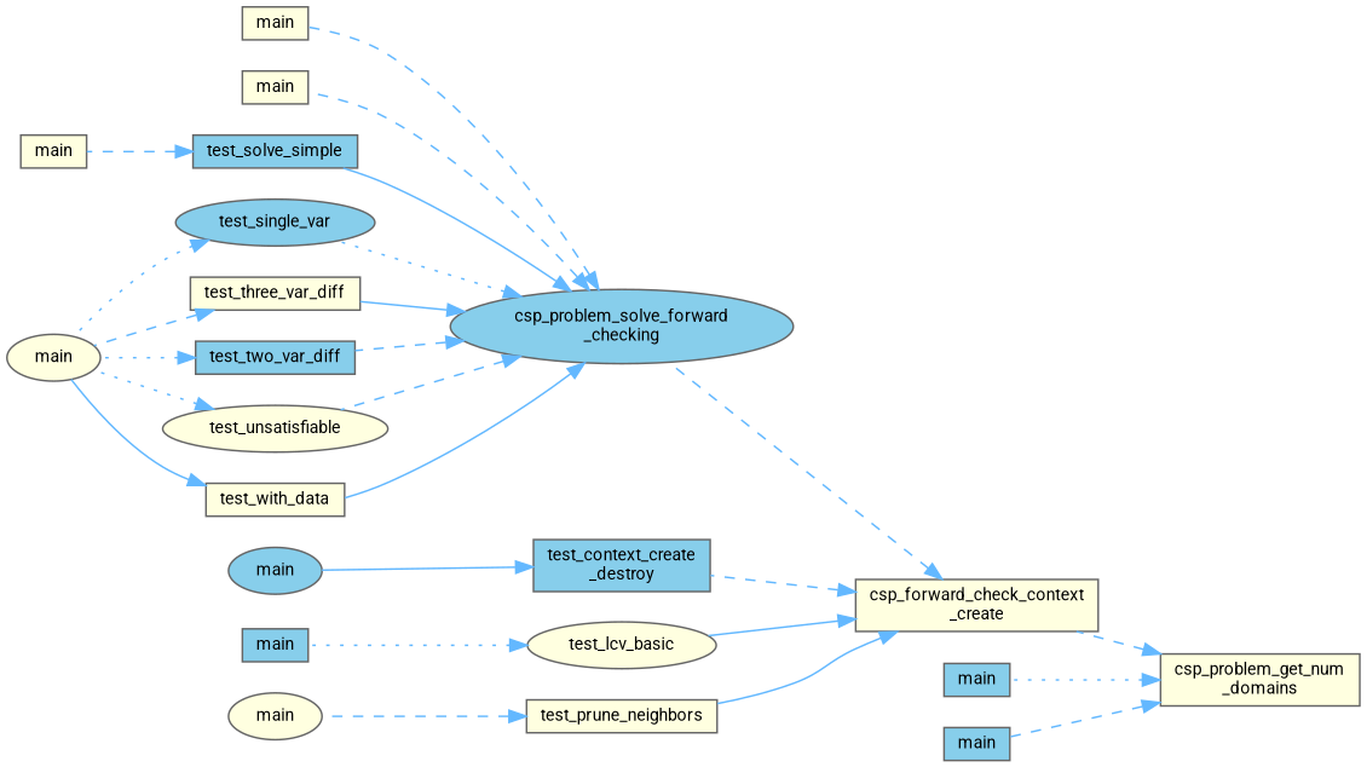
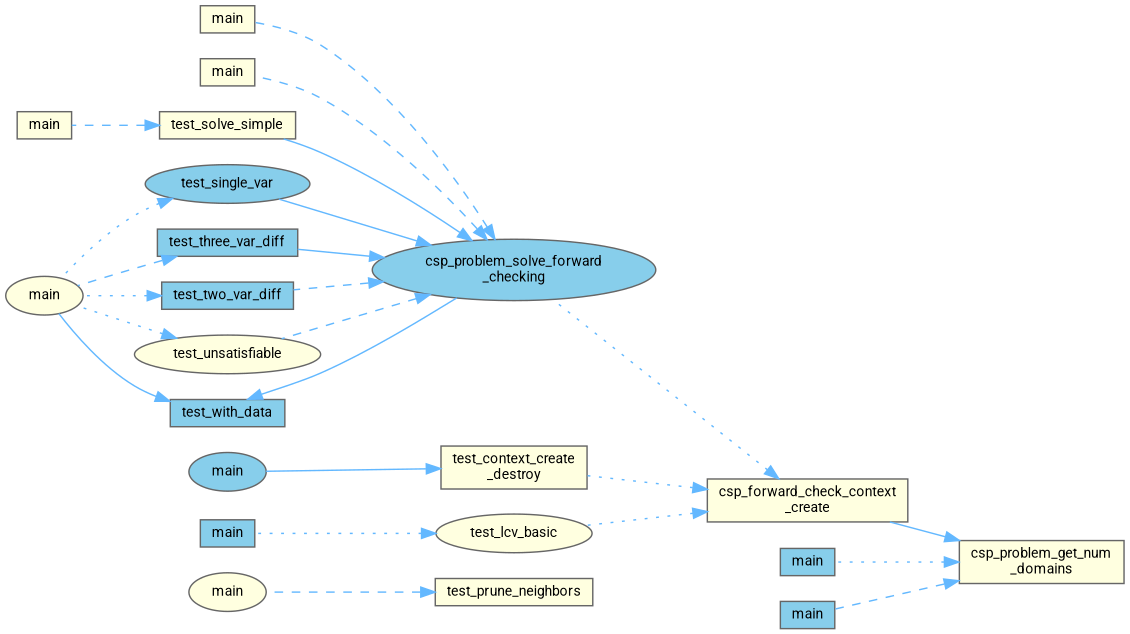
  digraph {
    rankdir=RL
    node [color=grey40 fillcolor=lightyellow fontname=Roboto fontsize=10 shape=box style=filled]
    edge [color=steelblue1 dir=back fontname=Roboto fontsize=10 labelfontname=Roboto labelfontsize=10 style=dotted]
    n1 [color=gray40 fontcolor=black height=0.2 label="csp_problem_get_num\l_domains" width=0.4]
    n2 [height=0.2 label="csp_forward_check_context\l_create" width=0.4]
    n3 [fillcolor=skyblue height=0.2 label=main width=0.4]
    n4 [fillcolor=skyblue height=0.2 label=main width=0.4]
    n5 [fillcolor=skyblue height=0.2 label="csp_problem_solve_forward\l_checking" shape=ellipse width=0.4]
-   n6 [fillcolor=skyblue height=0.2 label="test_context_create\l_destroy" width=0.4]
+   n6 [height=0.2 label="test_context_create\l_destroy" width=0.4]
    n7 [height=0.2 label=test_lcv_basic shape=ellipse width=0.4]
    n8 [height=0.2 label=test_prune_neighbors width=0.4]
    n9 [height=0.2 label=main width=0.4]
    n10 [height=0.2 label=main width=0.4]
    n11 [fillcolor=skyblue height=0.2 label=test_single_var shape=ellipse width=0.4]
-   n12 [fillcolor=skyblue height=0.2 label=test_solve_simple width=0.4]
-   n13 [height=0.2 label=test_three_var_diff width=0.4]
+   n12 [height=0.2 label=test_solve_simple width=0.4]
+   n13 [fillcolor=skyblue height=0.2 label=test_three_var_diff width=0.4]
    n14 [fillcolor=skyblue height=0.2 label=test_two_var_diff width=0.4]
    n15 [height=0.2 label=test_unsatisfiable shape=ellipse width=0.4]
-   n16 [height=0.2 label=test_with_data width=0.4]
+   n16 [fillcolor=skyblue height=0.2 label=test_with_data width=0.4]
    n17 [fillcolor=skyblue height=0.2 label=main shape=ellipse width=0.4]
    n18 [fillcolor=skyblue height=0.2 label=main width=0.4]
    n19 [height=0.2 label=main shape=ellipse width=0.4]
    n20 [height=0.2 label=main shape=ellipse width=0.4]
    n21 [height=0.2 label=main width=0.4]
-   n1 -> n2 [style=dashed]
+   n1 -> n2 [style=solid]
    n1 -> n3
    n1 -> n4 [style=dashed]
-   n2 -> n5 [style=dashed]
-   n2 -> n6 [style=dashed]
-   n2 -> n7 [style=solid]
-   n2 -> n8 [style=solid]
+   n2 -> n5
+   n2 -> n6
+   n2 -> n7
    n5 -> n9 [style=dashed]
    n5 -> n10 [style=dashed]
-   n5 -> n11
+   n5 -> n11 [style=solid]
    n5 -> n12 [style=solid]
    n5 -> n13 [style=solid]
    n5 -> n14 [style=dashed]
    n5 -> n15 [style=dashed]
-   n5 -> n16 [style=solid]
+   n16 -> n5 [style=solid]
    n6 -> n17 [style=solid]
    n7 -> n18
    n8 -> n19 [style=dashed]
    n11 -> n20
    n12 -> n21 [style=dashed]
    n13 -> n20 [style=dashed]
    n14 -> n20
    n15 -> n20
    n16 -> n20 [style=solid]
  }
